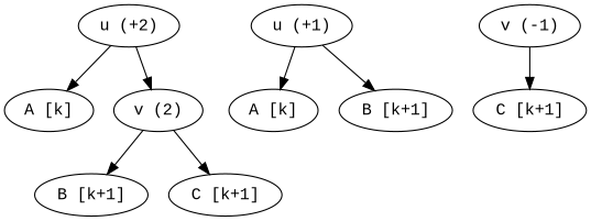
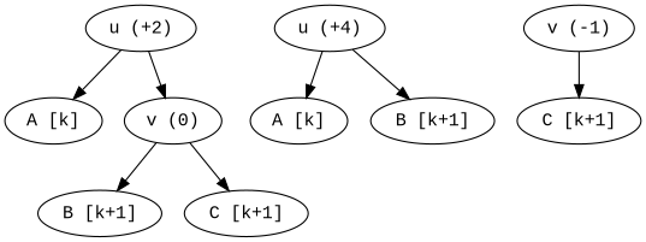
  digraph {
    fontname="Liberation Mono"
    ordering=out
    node [fontname="Liberation Mono"]
    edge [fontname="Liberation Mono"]
    n1 [label="A [k]"]
    n2 [label="u (+2)" shape=ellipse]
-   n3 [label="v (2)" shape=ellipse]
+   n3 [label="v (0)" shape=ellipse]
    n4 [label="B [k+1]"]
    n5 [label="C [k+1]"]
    n6 [label="A [k]"]
-   n7 [label="u (+1)" shape=ellipse]
+   n7 [label="u (+4)" shape=ellipse]
    n8 [label="B [k+1]"]
    n9 [label="v (-1)" shape=ellipse]
    n10 [label="C [k+1]"]
    n2 -> n1
    n2 -> n3
    n3 -> n4
    n3 -> n5
    n7 -> n6
    n7 -> n8
    n9 -> n10
  }
